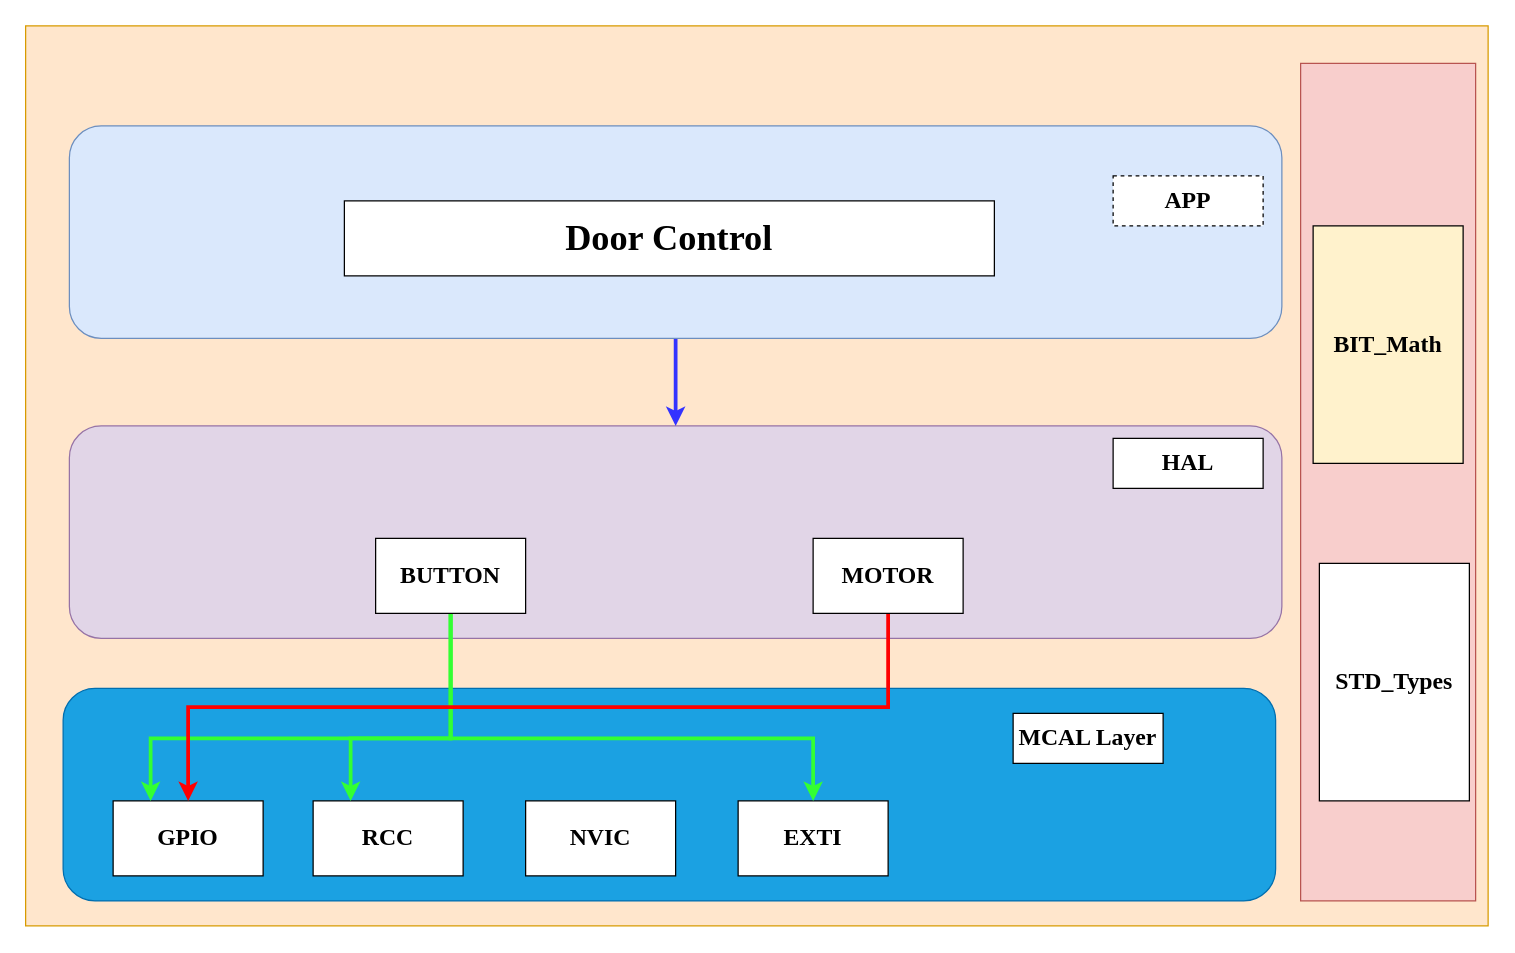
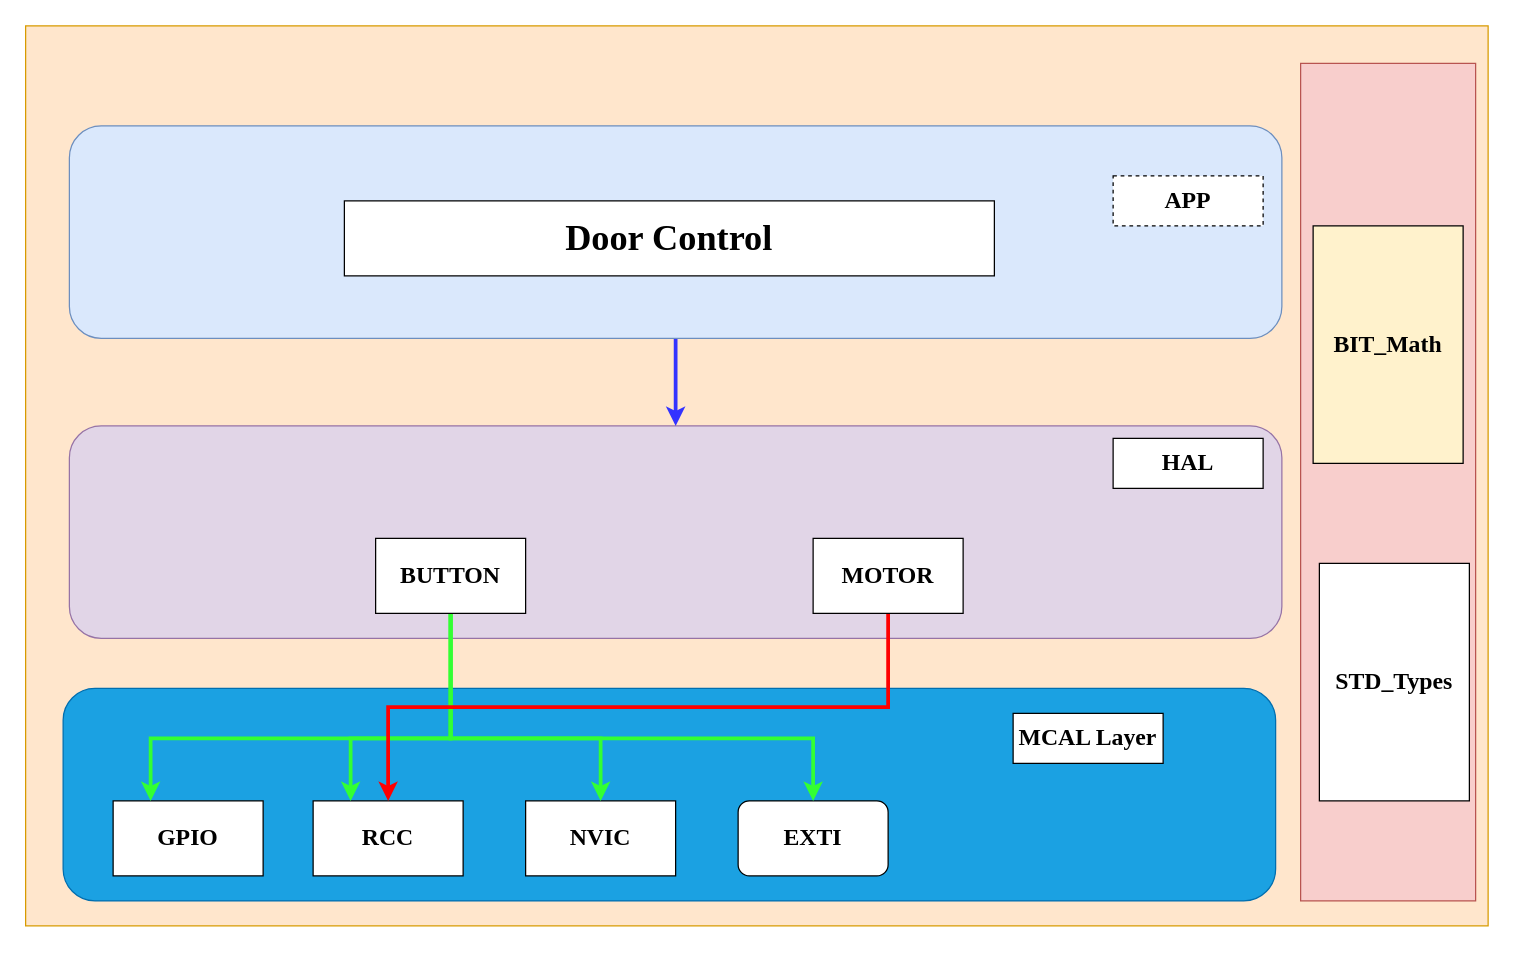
  <mxCell id="0" />
  <mxCell id="1" parent="0" />
  <mxCell id="2" value="" style="rounded=0;whiteSpace=wrap;html=1;fillStyle=auto;fillColor=#ffe6cc;strokeColor=#d79b00;fontFamily=Architects Daughter;fontSource=https%3A%2F%2Ffonts.googleapis.com%2Fcss%3Ffamily%3DArchitects%2BDaughter;fontStyle=1;fontSize=19;" vertex="1" parent="1"><mxGeometry x="20" y="20" width="1170" height="720" as="geometry" /></mxCell>
  <mxCell id="3" value="" style="rounded=1;whiteSpace=wrap;html=1;fillColor=#1ba1e2;fontColor=#ffffff;strokeColor=#006EAF;fontFamily=Architects Daughter;fontSource=https%3A%2F%2Ffonts.googleapis.com%2Fcss%3Ffamily%3DArchitects%2BDaughter;fontStyle=1;fontSize=19;" vertex="1" parent="1"><mxGeometry x="50" y="550" width="970" height="170" as="geometry" /></mxCell>
  <mxCell id="4" value="MCAL Layer" style="rounded=0;whiteSpace=wrap;html=1;fontFamily=Architects Daughter;fontSource=https%3A%2F%2Ffonts.googleapis.com%2Fcss%3Ffamily%3DArchitects%2BDaughter;fontStyle=1;fontSize=19;" vertex="1" parent="1"><mxGeometry x="810" y="570" width="120" height="40" as="geometry" /></mxCell>
  <mxCell id="5" value="GPIO" style="rounded=0;whiteSpace=wrap;html=1;fontFamily=Architects Daughter;fontSource=https%3A%2F%2Ffonts.googleapis.com%2Fcss%3Ffamily%3DArchitects%2BDaughter;fontStyle=1;fontSize=19;" vertex="1" parent="1"><mxGeometry x="90" y="640" width="120" height="60" as="geometry" /></mxCell>
  <mxCell id="6" value="RCC" style="rounded=0;whiteSpace=wrap;html=1;fontFamily=Architects Daughter;fontSource=https%3A%2F%2Ffonts.googleapis.com%2Fcss%3Ffamily%3DArchitects%2BDaughter;fontStyle=1;fontSize=19;" vertex="1" parent="1"><mxGeometry x="250" y="640" width="120" height="60" as="geometry" /></mxCell>
  <mxCell id="7" value="NVIC" style="rounded=0;whiteSpace=wrap;html=1;fontFamily=Architects Daughter;fontSource=https%3A%2F%2Ffonts.googleapis.com%2Fcss%3Ffamily%3DArchitects%2BDaughter;fontStyle=1;fontSize=19;" vertex="1" parent="1"><mxGeometry x="420" y="640" width="120" height="60" as="geometry" /></mxCell>
- <mxCell id="8" value="EXTI" style="rounded=0;whiteSpace=wrap;html=1;fontFamily=Architects Daughter;fontSource=https%3A%2F%2Ffonts.googleapis.com%2Fcss%3Ffamily%3DArchitects%2BDaughter;fontStyle=1;fontSize=19;" vertex="1" parent="1"><mxGeometry x="590" y="640" width="120" height="60" as="geometry" /></mxCell>
+ <mxCell id="8" value="EXTI" style="whiteSpace=wrap;html=1;fontFamily=Architects Daughter;fontSource=https%3A%2F%2Ffonts.googleapis.com%2Fcss%3Ffamily%3DArchitects%2BDaughter;fontStyle=1;fontSize=19;rounded=1;" vertex="1" parent="1"><mxGeometry x="590" y="640" width="120" height="60" as="geometry" /></mxCell>
  <mxCell id="9" value="" style="rounded=1;whiteSpace=wrap;html=1;fillColor=#e1d5e7;strokeColor=#9673a6;fontFamily=Architects Daughter;fontSource=https%3A%2F%2Ffonts.googleapis.com%2Fcss%3Ffamily%3DArchitects%2BDaughter;fontStyle=1;fontSize=19;" vertex="1" parent="1"><mxGeometry x="55" y="340" width="970" height="170" as="geometry" /></mxCell>
  <mxCell id="10" value="HAL" style="rounded=0;whiteSpace=wrap;html=1;fontFamily=Architects Daughter;fontSource=https%3A%2F%2Ffonts.googleapis.com%2Fcss%3Ffamily%3DArchitects%2BDaughter;fontStyle=1;fontSize=19;" vertex="1" parent="1"><mxGeometry x="890" y="350" width="120" height="40" as="geometry" /></mxCell>
+ <mxCell id="11" style="edgeStyle=orthogonalEdgeStyle;rounded=0;orthogonalLoop=1;jettySize=auto;html=1;exitX=0.5;exitY=1;exitDx=0;exitDy=0;strokeColor=#33FF33;strokeWidth=3;fontFamily=Architects Daughter;fontSource=https%3A%2F%2Ffonts.googleapis.com%2Fcss%3Ffamily%3DArchitects%2BDaughter;fontStyle=1;fontSize=19;" edge="1" parent="1" source="15" target="7"><mxGeometry relative="1" as="geometry"><Array as="points"><mxPoint x="360" y="590" /><mxPoint x="480" y="590" /></Array></mxGeometry></mxCell>
  <mxCell id="12" style="edgeStyle=orthogonalEdgeStyle;rounded=0;orthogonalLoop=1;jettySize=auto;html=1;exitX=0.5;exitY=1;exitDx=0;exitDy=0;entryX=0.25;entryY=0;entryDx=0;entryDy=0;strokeColor=#33FF33;strokeWidth=3;fontFamily=Architects Daughter;fontSource=https%3A%2F%2Ffonts.googleapis.com%2Fcss%3Ffamily%3DArchitects%2BDaughter;fontStyle=1;fontSize=19;" edge="1" parent="1" source="15" target="6"><mxGeometry relative="1" as="geometry"><Array as="points"><mxPoint x="360" y="590" /><mxPoint x="280" y="590" /></Array></mxGeometry></mxCell>
  <mxCell id="13" style="edgeStyle=orthogonalEdgeStyle;rounded=0;orthogonalLoop=1;jettySize=auto;html=1;exitX=0.5;exitY=1;exitDx=0;exitDy=0;entryX=0.5;entryY=0;entryDx=0;entryDy=0;strokeColor=#33FF33;strokeWidth=3;fontFamily=Architects Daughter;fontSource=https%3A%2F%2Ffonts.googleapis.com%2Fcss%3Ffamily%3DArchitects%2BDaughter;fontSize=19;" edge="1" parent="1" source="15" target="8"><mxGeometry relative="1" as="geometry"><Array as="points"><mxPoint x="360" y="590" /><mxPoint x="650" y="590" /></Array></mxGeometry></mxCell>
  <mxCell id="14" style="edgeStyle=orthogonalEdgeStyle;rounded=0;orthogonalLoop=1;jettySize=auto;html=1;exitX=0.5;exitY=1;exitDx=0;exitDy=0;entryX=0.25;entryY=0;entryDx=0;entryDy=0;strokeColor=#33FF33;strokeWidth=3;fontFamily=Architects Daughter;fontSource=https%3A%2F%2Ffonts.googleapis.com%2Fcss%3Ffamily%3DArchitects%2BDaughter;fontSize=19;" edge="1" parent="1" source="15" target="5"><mxGeometry relative="1" as="geometry"><Array as="points"><mxPoint x="360" y="590" /><mxPoint x="120" y="590" /></Array></mxGeometry></mxCell>
  <mxCell id="15" value="BUTTON" style="rounded=0;whiteSpace=wrap;html=1;fontFamily=Architects Daughter;fontSource=https%3A%2F%2Ffonts.googleapis.com%2Fcss%3Ffamily%3DArchitects%2BDaughter;fontStyle=1;fontSize=19;" vertex="1" parent="1"><mxGeometry x="300" y="430" width="120" height="60" as="geometry" /></mxCell>
  <mxCell id="16" value="" style="rounded=0;whiteSpace=wrap;html=1;fontFamily=Architects Daughter;fontSource=https%3A%2F%2Ffonts.googleapis.com%2Fcss%3Ffamily%3DArchitects%2BDaughter;fontStyle=1;fontSize=19;fillColor=#f8cecc;strokeColor=#b85450;" vertex="1" parent="1"><mxGeometry x="1040" y="50" width="140" height="670" as="geometry" /></mxCell>
- <mxCell id="17" style="edgeStyle=orthogonalEdgeStyle;rounded=0;orthogonalLoop=1;jettySize=auto;html=1;exitX=0.5;exitY=1;exitDx=0;exitDy=0;entryX=0.5;entryY=0;entryDx=0;entryDy=0;strokeColor=#FF0000;strokeWidth=3;fontFamily=Architects Daughter;fontSource=https%3A%2F%2Ffonts.googleapis.com%2Fcss%3Ffamily%3DArchitects%2BDaughter;fontStyle=1;fontSize=19;" edge="1" parent="1" source="19" target="5"><mxGeometry relative="1" as="geometry" /></mxCell>
+ <mxCell id="18" style="edgeStyle=orthogonalEdgeStyle;rounded=0;orthogonalLoop=1;jettySize=auto;html=1;exitX=0.5;exitY=1;exitDx=0;exitDy=0;entryX=0.5;entryY=0;entryDx=0;entryDy=0;strokeColor=#FF0000;strokeWidth=3;fontFamily=Architects Daughter;fontSource=https%3A%2F%2Ffonts.googleapis.com%2Fcss%3Ffamily%3DArchitects%2BDaughter;fontStyle=1;fontSize=19;" edge="1" parent="1" source="19" target="6"><mxGeometry relative="1" as="geometry" /></mxCell>
  <mxCell id="19" value="MOTOR" style="rounded=0;whiteSpace=wrap;html=1;fontFamily=Architects Daughter;fontSource=https%3A%2F%2Ffonts.googleapis.com%2Fcss%3Ffamily%3DArchitects%2BDaughter;fontStyle=1;fontSize=19;" vertex="1" parent="1"><mxGeometry x="650" y="430" width="120" height="60" as="geometry" /></mxCell>
  <mxCell id="20" style="edgeStyle=orthogonalEdgeStyle;rounded=0;orthogonalLoop=1;jettySize=auto;html=1;exitX=0.5;exitY=1;exitDx=0;exitDy=0;strokeColor=#3333FF;strokeWidth=3;fontFamily=Architects Daughter;fontSource=https%3A%2F%2Ffonts.googleapis.com%2Fcss%3Ffamily%3DArchitects%2BDaughter;fontStyle=1;fontSize=19;" edge="1" parent="1" source="21" target="9"><mxGeometry relative="1" as="geometry" /></mxCell>
  <mxCell id="21" value="" style="rounded=1;whiteSpace=wrap;html=1;fillColor=#dae8fc;strokeColor=#6c8ebf;fontFamily=Architects Daughter;fontSource=https%3A%2F%2Ffonts.googleapis.com%2Fcss%3Ffamily%3DArchitects%2BDaughter;fontStyle=1;fontSize=19;" vertex="1" parent="1"><mxGeometry x="55" y="100" width="970" height="170" as="geometry" /></mxCell>
  <mxCell id="22" value="APP" style="rounded=0;whiteSpace=wrap;html=1;fontFamily=Architects Daughter;fontSource=https%3A%2F%2Ffonts.googleapis.com%2Fcss%3Ffamily%3DArchitects%2BDaughter;fontStyle=1;fontSize=19;dashed=1;" vertex="1" parent="1"><mxGeometry x="890" y="140" width="120" height="40" as="geometry" /></mxCell>
  <mxCell id="23" value="Door Control" style="rounded=0;whiteSpace=wrap;html=1;fontFamily=Architects Daughter;fontSource=https%3A%2F%2Ffonts.googleapis.com%2Fcss%3Ffamily%3DArchitects%2BDaughter;fontStyle=1;fontSize=29;" vertex="1" parent="1"><mxGeometry x="275" y="160" width="520" height="60" as="geometry" /></mxCell>
  <mxCell id="24" value="BIT_Math" style="rounded=0;whiteSpace=wrap;html=1;fontFamily=Architects Daughter;fontSource=https%3A%2F%2Ffonts.googleapis.com%2Fcss%3Ffamily%3DArchitects%2BDaughter;fontStyle=1;fontSize=19;fillColor=#fff2cc;" vertex="1" parent="1"><mxGeometry x="1050" y="180" width="120" height="190" as="geometry" /></mxCell>
  <mxCell id="25" value="STD_Types" style="rounded=0;whiteSpace=wrap;html=1;fontFamily=Architects Daughter;fontSource=https%3A%2F%2Ffonts.googleapis.com%2Fcss%3Ffamily%3DArchitects%2BDaughter;fontStyle=1;fontSize=19;" vertex="1" parent="1"><mxGeometry x="1055" y="450" width="120" height="190" as="geometry" /></mxCell>
